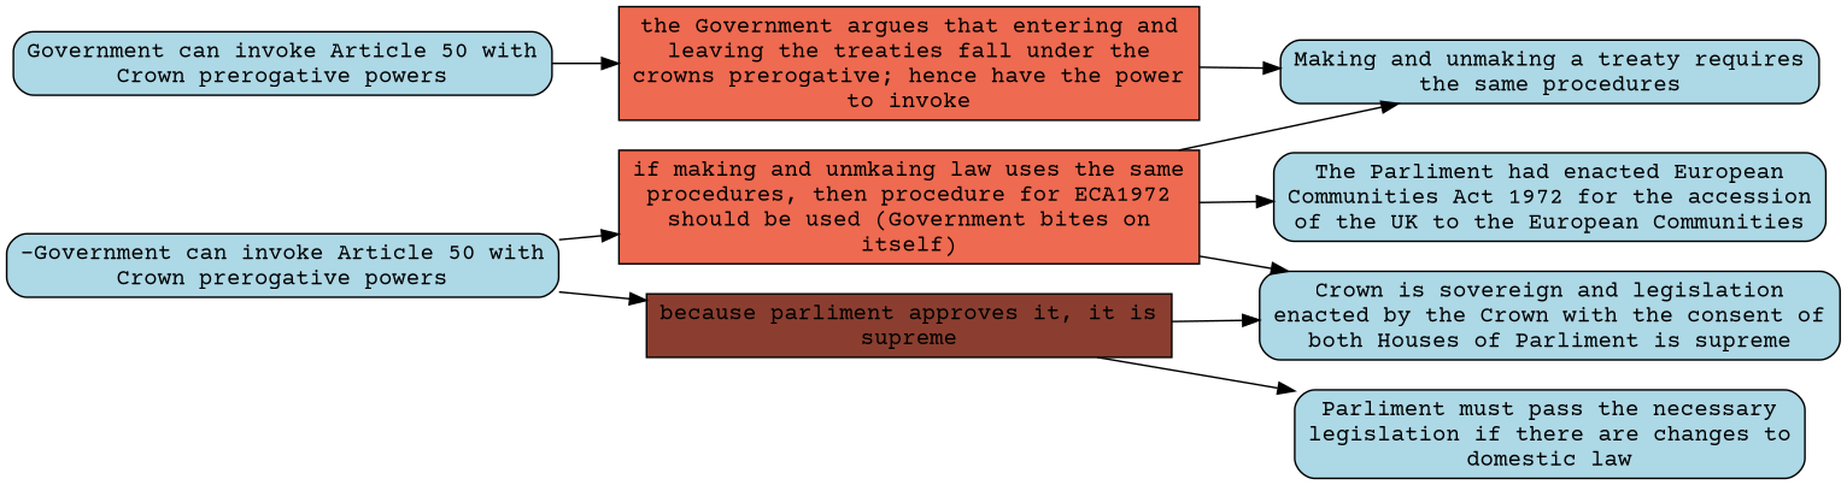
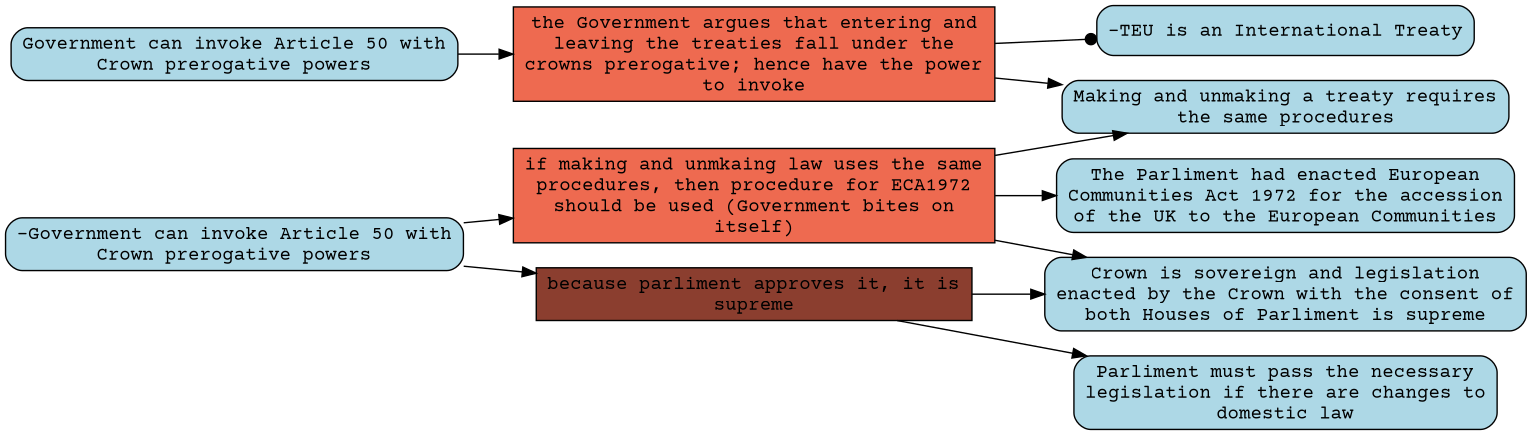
  digraph {
    rankdir=LR
    fontname="Courier Prime"
    node [color=black fillcolor=lightblue fixedsize=false shape=box style="rounded,filled" fontname="Courier Prime"]
    edge [fontname="Courier Prime"]
    "because parliment approves it, it is\nsupreme" [fillcolor=coral4 style=filled]
    "Crown is sovereign and legislation\nenacted by the Crown with the consent of\nboth Houses of Parliment is supreme"
    "Parliment must pass the necessary\nlegislation if there are changes to\ndomestic law"
    "-Government can invoke Article 50 with\nCrown prerogative powers"
    "if making and unmkaing law uses the same\nprocedures, then procedure for ECA1972\nshould be used (Government bites on\nitself)" [fillcolor=coral2 style=filled]
    "Government can invoke Article 50 with\nCrown prerogative powers"
    "the Government argues that entering and\nleaving the treaties fall under the\ncrowns prerogative; hence have the power\nto invoke" [fillcolor=coral2 style=filled]
    "Making and unmaking a treaty requires\nthe same procedures"
+   "-TEU is an International Treaty"
    "The Parliment had enacted European\nCommunities Act 1972 for the accession\nof the UK to the European Communities"
    "because parliment approves it, it is\nsupreme" -> "Crown is sovereign and legislation\nenacted by the Crown with the consent of\nboth Houses of Parliment is supreme"
    "because parliment approves it, it is\nsupreme" -> "Parliment must pass the necessary\nlegislation if there are changes to\ndomestic law"
    "-Government can invoke Article 50 with\nCrown prerogative powers" -> "because parliment approves it, it is\nsupreme"
    "-Government can invoke Article 50 with\nCrown prerogative powers" -> "if making and unmkaing law uses the same\nprocedures, then procedure for ECA1972\nshould be used (Government bites on\nitself)"
    "if making and unmkaing law uses the same\nprocedures, then procedure for ECA1972\nshould be used (Government bites on\nitself)" -> "Crown is sovereign and legislation\nenacted by the Crown with the consent of\nboth Houses of Parliment is supreme"
    "if making and unmkaing law uses the same\nprocedures, then procedure for ECA1972\nshould be used (Government bites on\nitself)" -> "Making and unmaking a treaty requires\nthe same procedures"
    "if making and unmkaing law uses the same\nprocedures, then procedure for ECA1972\nshould be used (Government bites on\nitself)" -> "The Parliment had enacted European\nCommunities Act 1972 for the accession\nof the UK to the European Communities"
    "Government can invoke Article 50 with\nCrown prerogative powers" -> "the Government argues that entering and\nleaving the treaties fall under the\ncrowns prerogative; hence have the power\nto invoke"
    "the Government argues that entering and\nleaving the treaties fall under the\ncrowns prerogative; hence have the power\nto invoke" -> "Making and unmaking a treaty requires\nthe same procedures"
+   "the Government argues that entering and\nleaving the treaties fall under the\ncrowns prerogative; hence have the power\nto invoke" -> "-TEU is an International Treaty" [arrowhead=dot]
  }
